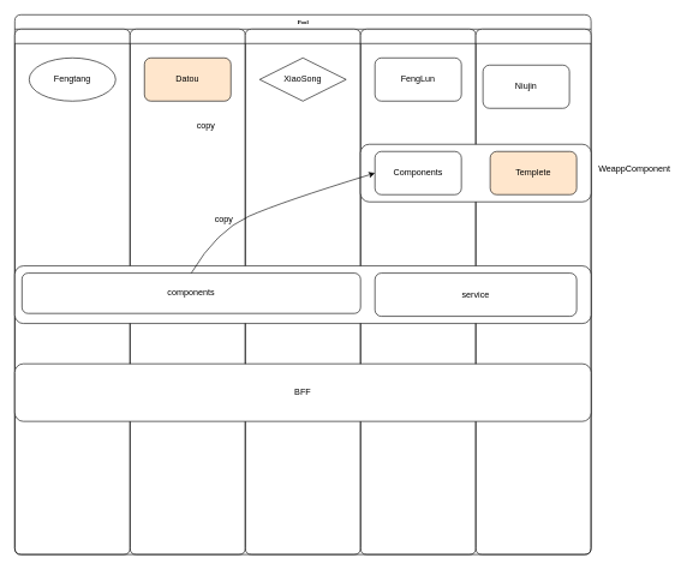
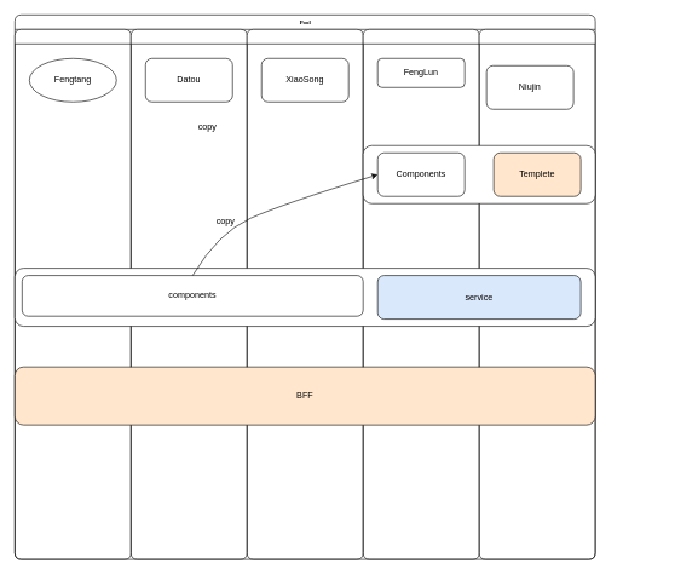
  <mxCell id="0" />
  <mxCell id="1" parent="0" />
  <mxCell id="2" value="Pool" style="swimlane;html=1;childLayout=stackLayout;startSize=20;rounded=1;shadow=0;labelBackgroundColor=none;strokeWidth=1;fontFamily=Verdana;fontSize=8;align=center;" parent="1" vertex="1"><mxGeometry x="20" y="20" width="800" height="750" as="geometry" /></mxCell>
  <mxCell id="3" value="" style="swimlane;html=1;startSize=20;rounded=1;" parent="2" vertex="1"><mxGeometry y="20" width="160" height="730" as="geometry" /></mxCell>
  <mxCell id="4" value="Fengtang" style="ellipse;whiteSpace=wrap;html=1;" parent="3" vertex="1"><mxGeometry x="20" y="40" width="120" height="60" as="geometry" /></mxCell>
  <mxCell id="5" value="" style="swimlane;html=1;startSize=20;rounded=1;" parent="2" vertex="1"><mxGeometry x="160" y="20" width="160" height="730" as="geometry" /></mxCell>
- <mxCell id="6" value="Datou" style="rounded=1;whiteSpace=wrap;html=1;fillColor=#ffe6cc;" parent="5" vertex="1"><mxGeometry x="20" y="40" width="120" height="60" as="geometry" /></mxCell>
+ <mxCell id="6" value="Datou" style="rounded=1;whiteSpace=wrap;html=1;" parent="5" vertex="1"><mxGeometry x="20" y="40" width="120" height="60" as="geometry" /></mxCell>
  <mxCell id="7" value="copy" style="text;html=1;align=center;verticalAlign=middle;resizable=0;points=[];autosize=1;strokeColor=none;fillColor=none;rounded=1;" parent="5" vertex="1"><mxGeometry x="105" y="250" width="50" height="30" as="geometry" /></mxCell>
  <mxCell id="8" value="copy" style="text;html=1;align=center;verticalAlign=middle;resizable=0;points=[];autosize=1;strokeColor=none;fillColor=none;rounded=1;" parent="5" vertex="1"><mxGeometry x="80" y="120" width="50" height="30" as="geometry" /></mxCell>
  <mxCell id="9" value="" style="swimlane;html=1;startSize=20;rounded=1;" parent="2" vertex="1"><mxGeometry x="320" y="20" width="160" height="730" as="geometry" /></mxCell>
- <mxCell id="10" value="XiaoSong" style="rhombus;whiteSpace=wrap;html=1;" parent="9" vertex="1"><mxGeometry x="20" y="40" width="120" height="60" as="geometry" /></mxCell>
+ <mxCell id="10" value="XiaoSong" style="rounded=1;whiteSpace=wrap;html=1;" parent="9" vertex="1"><mxGeometry x="20" y="40" width="120" height="60" as="geometry" /></mxCell>
  <mxCell id="11" value="" style="swimlane;html=1;startSize=20;rounded=1;" parent="2" vertex="1"><mxGeometry x="480" y="20" width="160" height="730" as="geometry" /></mxCell>
- <mxCell id="12" value="FengLun" style="rounded=1;whiteSpace=wrap;html=1;" parent="11" vertex="1"><mxGeometry x="20" y="40" width="120" height="60" as="geometry" /></mxCell>
+ <mxCell id="12" value="FengLun" style="rounded=1;whiteSpace=wrap;html=1;" parent="11" vertex="1"><mxGeometry x="20" y="40" width="120" height="40" as="geometry" /></mxCell>
  <mxCell id="13" value="" style="swimlane;html=1;startSize=20;rounded=1;" parent="2" vertex="1"><mxGeometry x="640" y="20" width="160" height="730" as="geometry" /></mxCell>
  <mxCell id="14" value="Niujin" style="rounded=1;whiteSpace=wrap;html=1;" parent="13" vertex="1"><mxGeometry x="10" y="50" width="120" height="60" as="geometry" /></mxCell>
  <mxCell id="15" value="" style="rounded=1;whiteSpace=wrap;html=1;" parent="13" vertex="1"><mxGeometry x="-160" y="160" width="320" height="80" as="geometry" /></mxCell>
  <mxCell id="16" value="Templete" style="rounded=1;whiteSpace=wrap;html=1;fillColor=#ffe6cc;" parent="13" vertex="1"><mxGeometry x="20" y="170" width="120" height="60" as="geometry" /></mxCell>
  <mxCell id="17" value="Components" style="rounded=1;whiteSpace=wrap;html=1;" parent="13" vertex="1"><mxGeometry x="-140" y="170" width="120" height="60" as="geometry" /></mxCell>
  <mxCell id="18" value="" style="rounded=1;whiteSpace=wrap;html=1;" parent="1" vertex="1"><mxGeometry x="20" y="369" width="800" height="80" as="geometry" /></mxCell>
  <mxCell id="19" value="components" style="rounded=1;whiteSpace=wrap;html=1;" parent="1" vertex="1"><mxGeometry x="30" y="379" width="470" height="56" as="geometry" /></mxCell>
- <mxCell id="20" value="service" style="rounded=1;whiteSpace=wrap;html=1;" parent="1" vertex="1"><mxGeometry x="520" y="379" width="280" height="60" as="geometry" /></mxCell>
- <mxCell id="21" value="WeappComponent" style="text;html=1;align=center;verticalAlign=middle;resizable=0;points=[];autosize=1;strokeColor=none;fillColor=none;rounded=1;" parent="1" vertex="1"><mxGeometry x="820" y="220" width="120" height="30" as="geometry" /></mxCell>
+ <mxCell id="20" value="service" style="rounded=1;whiteSpace=wrap;html=1;fillColor=#dae8fc;" parent="1" vertex="1"><mxGeometry x="520" y="379" width="280" height="60" as="geometry" /></mxCell>
  <mxCell id="22" value="" style="curved=1;endArrow=classic;html=1;rounded=1;exitX=0.5;exitY=0;exitDx=0;exitDy=0;entryX=0;entryY=0.5;entryDx=0;entryDy=0;" parent="1" source="19" target="17" edge="1"><mxGeometry width="50" height="50" relative="1" as="geometry"><mxPoint x="240" y="340" as="sourcePoint" /><mxPoint x="290" y="290" as="targetPoint" /><Array as="points"><mxPoint x="300" y="320" /><mxPoint x="390" y="280" /></Array></mxGeometry></mxCell>
- <mxCell id="23" value="BFF" style="rounded=1;whiteSpace=wrap;html=1;" parent="1" vertex="1"><mxGeometry x="20" y="505" width="800" height="80" as="geometry" /></mxCell>
+ <mxCell id="23" value="BFF" style="rounded=1;whiteSpace=wrap;html=1;fillColor=#ffe6cc;" parent="1" vertex="1"><mxGeometry x="20" y="505" width="800" height="80" as="geometry" /></mxCell>
